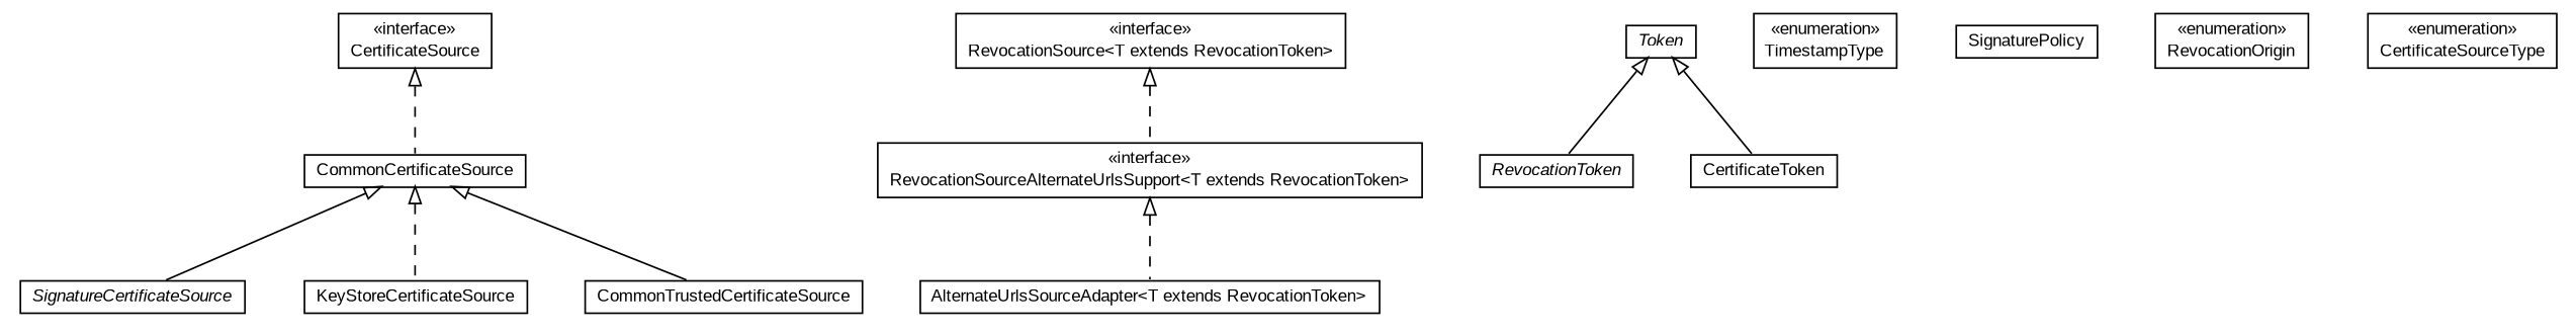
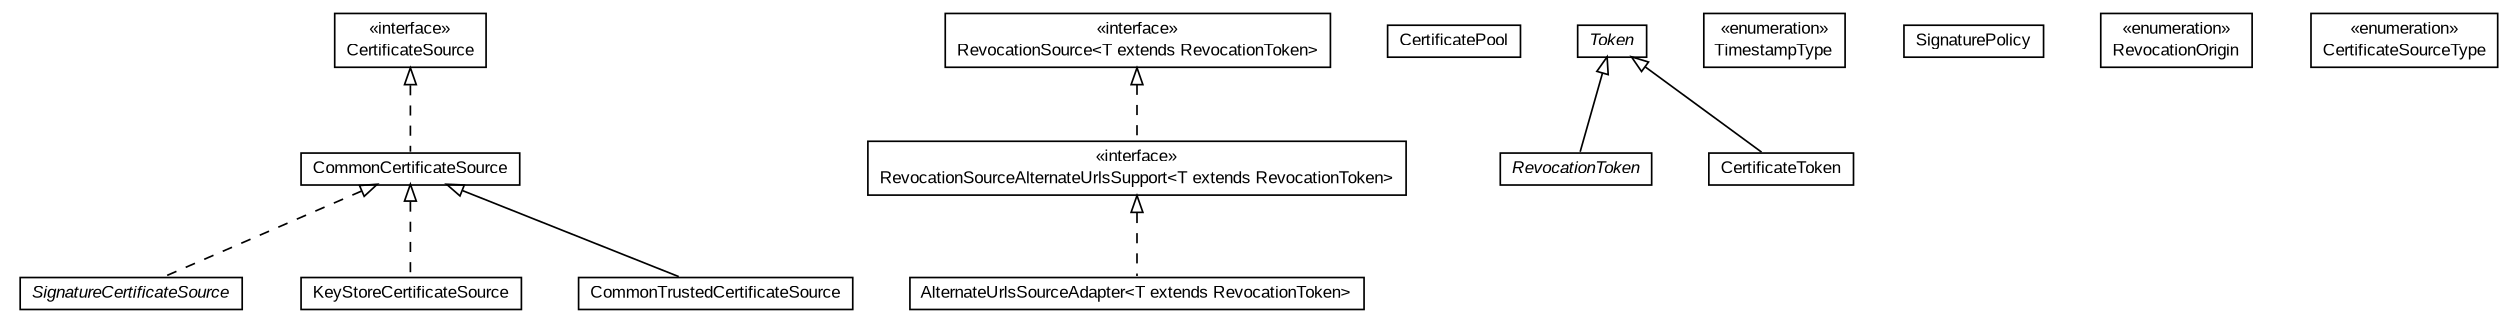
  digraph {
    nodesep=0.25
    ranksep=0.5
    node [fontcolor=black fontname=arial fontsize=10.0 shape=plaintext]
    edge [arrowtail=empty dir=back fontname=arial fontsize=10 headport=p labelfontname=arial labelfontsize=10 tailport=p]
    n1 [label=<<table title="eu.europa.esig.dss.x509.SignatureCertificateSource" border="0" cellborder="1" cellspacing="0" cellpadding="2" port="p" href="./SignatureCertificateSource.html"> 		<tr><td><table border="0" cellspacing="0" cellpadding="1"> <tr><td align="center" balign="center"><font face="arial italic"> SignatureCertificateSource </font></td></tr> 		</table></td></tr> 		</table>>]
    n2 [label=<<table title="eu.europa.esig.dss.x509.RevocationSourceAlternateUrlsSupport" border="0" cellborder="1" cellspacing="0" cellpadding="2" port="p" href="./RevocationSourceAlternateUrlsSupport.html"> 		<tr><td><table border="0" cellspacing="0" cellpadding="1"> <tr><td align="center" balign="center"> &#171;interface&#187; </td></tr> <tr><td align="center" balign="center"> RevocationSourceAlternateUrlsSupport&lt;T extends RevocationToken&gt; </td></tr> 		</table></td></tr> 		</table>>]
    n3 [label=<<table title="eu.europa.esig.dss.x509.AlternateUrlsSourceAdapter" border="0" cellborder="1" cellspacing="0" cellpadding="2" port="p" href="./AlternateUrlsSourceAdapter.html"> 		<tr><td><table border="0" cellspacing="0" cellpadding="1"> <tr><td align="center" balign="center"> AlternateUrlsSourceAdapter&lt;T extends RevocationToken&gt; </td></tr> 		</table></td></tr> 		</table>>]
    n4 [label=<<table title="eu.europa.esig.dss.x509.RevocationSource" border="0" cellborder="1" cellspacing="0" cellpadding="2" port="p" href="./RevocationSource.html"> 		<tr><td><table border="0" cellspacing="0" cellpadding="1"> <tr><td align="center" balign="center"> &#171;interface&#187; </td></tr> <tr><td align="center" balign="center"> RevocationSource&lt;T extends RevocationToken&gt; </td></tr> 		</table></td></tr> 		</table>>]
    n5 [label=<<table title="eu.europa.esig.dss.x509.KeyStoreCertificateSource" border="0" cellborder="1" cellspacing="0" cellpadding="2" port="p" href="./KeyStoreCertificateSource.html"> 		<tr><td><table border="0" cellspacing="0" cellpadding="1"> <tr><td align="center" balign="center"> KeyStoreCertificateSource </td></tr> 		</table></td></tr> 		</table>>]
    n6 [label=<<table title="eu.europa.esig.dss.x509.CommonTrustedCertificateSource" border="0" cellborder="1" cellspacing="0" cellpadding="2" port="p" href="./CommonTrustedCertificateSource.html"> 		<tr><td><table border="0" cellspacing="0" cellpadding="1"> <tr><td align="center" balign="center"> CommonTrustedCertificateSource </td></tr> 		</table></td></tr> 		</table>>]
    n7 [label=<<table title="eu.europa.esig.dss.x509.CommonCertificateSource" border="0" cellborder="1" cellspacing="0" cellpadding="2" port="p" href="./CommonCertificateSource.html"> 		<tr><td><table border="0" cellspacing="0" cellpadding="1"> <tr><td align="center" balign="center"> CommonCertificateSource </td></tr> 		</table></td></tr> 		</table>>]
    n8 [label=<<table title="eu.europa.esig.dss.x509.CertificateSource" border="0" cellborder="1" cellspacing="0" cellpadding="2" port="p" href="./CertificateSource.html"> 		<tr><td><table border="0" cellspacing="0" cellpadding="1"> <tr><td align="center" balign="center"> &#171;interface&#187; </td></tr> <tr><td align="center" balign="center"> CertificateSource </td></tr> 		</table></td></tr> 		</table>>]
+   n9 [label=<<table title="eu.europa.esig.dss.x509.CertificatePool" border="0" cellborder="1" cellspacing="0" cellpadding="2" port="p" href="./CertificatePool.html"> 		<tr><td><table border="0" cellspacing="0" cellpadding="1"> <tr><td align="center" balign="center"> CertificatePool </td></tr> 		</table></td></tr> 		</table>>]
    n10 [label=<<table title="eu.europa.esig.dss.x509.Token" border="0" cellborder="1" cellspacing="0" cellpadding="2" port="p" href="./Token.html"> 		<tr><td><table border="0" cellspacing="0" cellpadding="1"> <tr><td align="center" balign="center"><font face="arial italic"> Token </font></td></tr> 		</table></td></tr> 		</table>>]
    n11 [label=<<table title="eu.europa.esig.dss.x509.RevocationToken" border="0" cellborder="1" cellspacing="0" cellpadding="2" port="p" href="./RevocationToken.html"> 		<tr><td><table border="0" cellspacing="0" cellpadding="1"> <tr><td align="center" balign="center"><font face="arial italic"> RevocationToken </font></td></tr> 		</table></td></tr> 		</table>>]
    n12 [label=<<table title="eu.europa.esig.dss.x509.CertificateToken" border="0" cellborder="1" cellspacing="0" cellpadding="2" port="p" href="./CertificateToken.html"> 		<tr><td><table border="0" cellspacing="0" cellpadding="1"> <tr><td align="center" balign="center"> CertificateToken </td></tr> 		</table></td></tr> 		</table>>]
    n13 [label=<<table title="eu.europa.esig.dss.x509.TimestampType" border="0" cellborder="1" cellspacing="0" cellpadding="2" port="p" href="./TimestampType.html"> 		<tr><td><table border="0" cellspacing="0" cellpadding="1"> <tr><td align="center" balign="center"> &#171;enumeration&#187; </td></tr> <tr><td align="center" balign="center"> TimestampType </td></tr> 		</table></td></tr> 		</table>>]
    n14 [label=<<table title="eu.europa.esig.dss.x509.SignaturePolicy" border="0" cellborder="1" cellspacing="0" cellpadding="2" port="p" href="./SignaturePolicy.html"> 		<tr><td><table border="0" cellspacing="0" cellpadding="1"> <tr><td align="center" balign="center"> SignaturePolicy </td></tr> 		</table></td></tr> 		</table>>]
    n15 [label=<<table title="eu.europa.esig.dss.x509.RevocationOrigin" border="0" cellborder="1" cellspacing="0" cellpadding="2" port="p" href="./RevocationOrigin.html"> 		<tr><td><table border="0" cellspacing="0" cellpadding="1"> <tr><td align="center" balign="center"> &#171;enumeration&#187; </td></tr> <tr><td align="center" balign="center"> RevocationOrigin </td></tr> 		</table></td></tr> 		</table>>]
    n16 [label=<<table title="eu.europa.esig.dss.x509.CertificateSourceType" border="0" cellborder="1" cellspacing="0" cellpadding="2" port="p" href="./CertificateSourceType.html"> 		<tr><td><table border="0" cellspacing="0" cellpadding="1"> <tr><td align="center" balign="center"> &#171;enumeration&#187; </td></tr> <tr><td align="center" balign="center"> CertificateSourceType </td></tr> 		</table></td></tr> 		</table>>]
    n2 -> n3 [style=dashed]
    n4 -> n2 [style=dashed]
-   n7 -> n1
+   n7 -> n1 [style=dashed]
    n7 -> n5 [style=dashed]
    n7 -> n6
    n8 -> n7 [style=dashed]
    n10 -> n11
    n10 -> n12
  }
